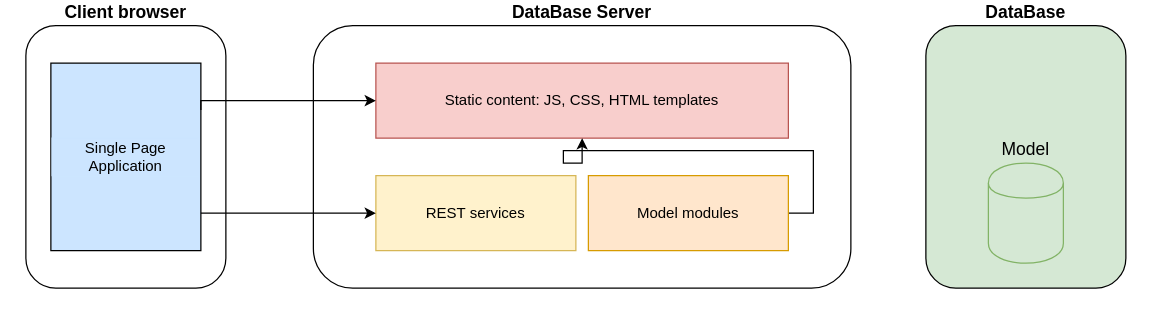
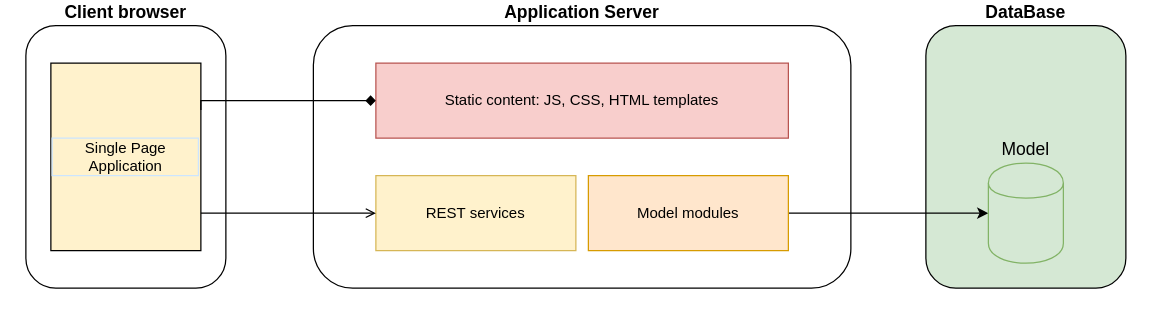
  <mxCell id="0" />
  <mxCell id="1" parent="0" />
  <mxCell id="2" value="Client browser" style="rounded=1;whiteSpace=wrap;html=1;labelPosition=center;verticalLabelPosition=top;align=center;verticalAlign=bottom;fontStyle=1;fontSize=14;" vertex="1" parent="1"><mxGeometry x="20" y="20" width="160" height="210" as="geometry" /></mxCell>
  <mxCell id="3" value="&lt;div&gt;DataBase&lt;/div&gt;" style="rounded=1;whiteSpace=wrap;html=1;labelPosition=center;verticalLabelPosition=top;align=center;verticalAlign=bottom;fontStyle=1;fontSize=14;fillColor=#d5e8d4;" vertex="1" parent="1"><mxGeometry x="740" y="20" width="160" height="210" as="geometry" /></mxCell>
- <mxCell id="4" value="&lt;div&gt;Single Page Application&lt;/div&gt;" style="rounded=0;whiteSpace=wrap;html=1;align=center;labelBackgroundColor=none;labelBorderColor=#CCE5FF;fillColor=#CCE5FF;" vertex="1" parent="1"><mxGeometry x="40" y="50" width="120" height="150" as="geometry" /></mxCell>
- <mxCell id="5" value="&lt;div&gt;DataBase Server&lt;/div&gt;" style="rounded=1;whiteSpace=wrap;html=1;labelPosition=center;verticalLabelPosition=top;align=center;verticalAlign=bottom;fontStyle=1;fontSize=14;" vertex="1" parent="1"><mxGeometry x="250" y="20" width="430" height="210" as="geometry" /></mxCell>
+ <mxCell id="4" value="&lt;div&gt;Single Page Application&lt;/div&gt;" style="rounded=0;whiteSpace=wrap;html=1;align=center;labelBackgroundColor=none;labelBorderColor=#CCE5FF;fillColor=#fff2cc;" vertex="1" parent="1"><mxGeometry x="40" y="50" width="120" height="150" as="geometry" /></mxCell>
+ <mxCell id="5" value="&lt;div&gt;Application Server&lt;/div&gt;" style="rounded=1;whiteSpace=wrap;html=1;labelPosition=center;verticalLabelPosition=top;align=center;verticalAlign=bottom;fontStyle=1;fontSize=14;" vertex="1" parent="1"><mxGeometry x="250" y="20" width="430" height="210" as="geometry" /></mxCell>
  <mxCell id="6" value="Static content: JS, CSS, HTML templates" style="rounded=0;whiteSpace=wrap;html=1;fillColor=#f8cecc;strokeColor=#b85450;" vertex="1" parent="1"><mxGeometry x="300" y="50" width="330" height="60" as="geometry" /></mxCell>
  <mxCell id="7" value="REST services" style="rounded=0;whiteSpace=wrap;html=1;fillColor=#fff2cc;strokeColor=#d6b656;" vertex="1" parent="1"><mxGeometry x="300" y="140" width="160" height="60" as="geometry" /></mxCell>
- <mxCell id="8" style="edgeStyle=orthogonalEdgeStyle;rounded=0;orthogonalLoop=1;jettySize=auto;html=1;exitX=1;exitY=0.5;exitDx=0;exitDy=0;fontSize=14;" edge="1" parent="1" source="9" target="6"><mxGeometry relative="1" as="geometry" /></mxCell>
+ <mxCell id="8" style="edgeStyle=orthogonalEdgeStyle;rounded=0;orthogonalLoop=1;jettySize=auto;html=1;exitX=1;exitY=0.5;exitDx=0;exitDy=0;fontSize=14;" edge="1" parent="1" source="9" target="10"><mxGeometry relative="1" as="geometry" /></mxCell>
  <mxCell id="9" value="Model modules" style="rounded=0;whiteSpace=wrap;html=1;fillColor=#ffe6cc;strokeColor=#d79b00;" vertex="1" parent="1"><mxGeometry x="470" y="140" width="160" height="60" as="geometry" /></mxCell>
  <mxCell id="10" value="Model" style="shape=cylinder;whiteSpace=wrap;html=1;boundedLbl=1;backgroundOutline=1;fontSize=14;labelPosition=center;verticalLabelPosition=top;align=center;verticalAlign=bottom;fillColor=#d5e8d4;strokeColor=#82b366;" vertex="1" parent="1"><mxGeometry x="790" y="130" width="60" height="80" as="geometry" /></mxCell>
- <mxCell id="11" style="edgeStyle=orthogonalEdgeStyle;rounded=0;orthogonalLoop=1;jettySize=auto;html=1;exitX=1;exitY=0.25;exitDx=0;exitDy=0;fontSize=14;" edge="1" parent="1" source="4" target="6"><mxGeometry relative="1" as="geometry"><Array as="points"><mxPoint x="160" y="80" /></Array></mxGeometry></mxCell>
- <mxCell id="12" style="edgeStyle=orthogonalEdgeStyle;rounded=0;orthogonalLoop=1;jettySize=auto;html=1;fontSize=14;" edge="1" parent="1" source="4" target="7"><mxGeometry relative="1" as="geometry"><Array as="points"><mxPoint x="190" y="170" /><mxPoint x="190" y="170" /></Array></mxGeometry></mxCell>
+ <mxCell id="11" style="edgeStyle=orthogonalEdgeStyle;rounded=0;orthogonalLoop=1;jettySize=auto;html=1;exitX=1;exitY=0.25;exitDx=0;exitDy=0;fontSize=14;endArrow=diamond;" edge="1" parent="1" source="4" target="6"><mxGeometry relative="1" as="geometry"><Array as="points"><mxPoint x="160" y="80" /></Array></mxGeometry></mxCell>
+ <mxCell id="12" style="edgeStyle=orthogonalEdgeStyle;rounded=0;orthogonalLoop=1;jettySize=auto;html=1;fontSize=14;endArrow=open;" edge="1" parent="1" source="4" target="7"><mxGeometry relative="1" as="geometry"><Array as="points"><mxPoint x="190" y="170" /><mxPoint x="190" y="170" /></Array></mxGeometry></mxCell>
